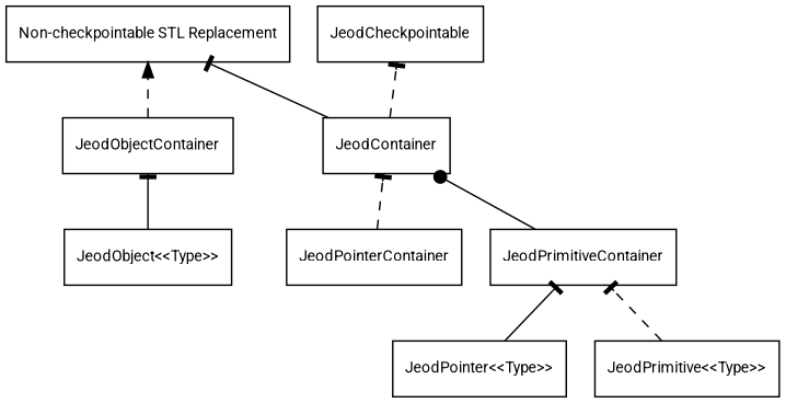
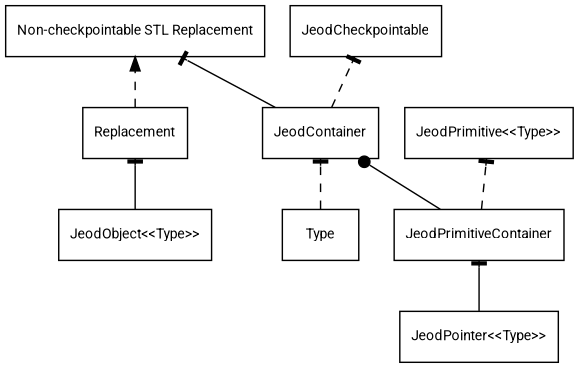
  digraph {
    fontname=Roboto
    rankdir=BT
    node [fontname=Roboto fontsize=10 shape=box]
    edge [arrowhead=tee fontname=Roboto fontsize=10 style=dashed]
    JeodContainer
    JeodCheckpointable
    n3 [label="Non-checkpointable STL Replacement"]
-   JeodObjectContainer
-   JeodPointerContainer
+   JeodObjectContainer [label=Replacement]
+   JeodPointerContainer [label=Type]
    JeodPrimitiveContainer
    n7 [label="JeodObject<<Type>>"]
    n8 [label="JeodPointer<<Type>>"]
    n9 [label="JeodPrimitive<<Type>>"]
    JeodContainer -> JeodCheckpointable
    JeodContainer -> n3 [style=solid]
    JeodObjectContainer -> n3 [arrowhead=normal]
    JeodPointerContainer -> JeodContainer
    JeodPrimitiveContainer -> JeodContainer [arrowhead=dot style=solid]
    n7 -> JeodObjectContainer [style=solid]
    n8 -> JeodPrimitiveContainer [style=solid]
-   n9 -> JeodPrimitiveContainer
+   JeodPrimitiveContainer -> n9
  }
